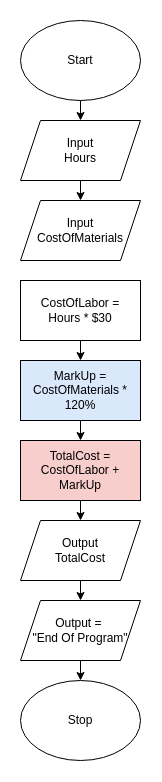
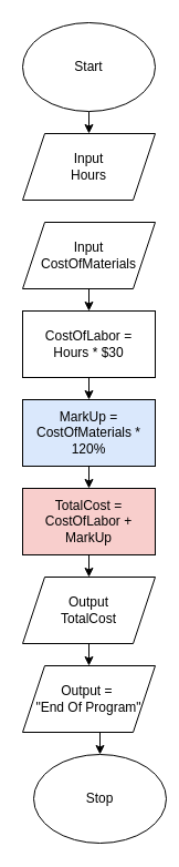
  <mxCell id="0" />
  <mxCell id="1" parent="0" />
  <mxCell id="2" style="edgeStyle=orthogonalEdgeStyle;rounded=0;orthogonalLoop=1;jettySize=auto;html=1;exitX=0.5;exitY=1;exitDx=0;exitDy=0;entryX=0.5;entryY=0;entryDx=0;entryDy=0;" edge="1" parent="1" source="3" target="5"><mxGeometry relative="1" as="geometry" /></mxCell>
  <mxCell id="3" value="Start" style="ellipse;whiteSpace=wrap;html=1;" vertex="1" parent="1"><mxGeometry x="20" y="20" width="120" height="80" as="geometry" /></mxCell>
- <mxCell id="4" style="edgeStyle=orthogonalEdgeStyle;rounded=0;orthogonalLoop=1;jettySize=auto;html=1;exitX=0.5;exitY=1;exitDx=0;exitDy=0;entryX=0.5;entryY=0;entryDx=0;entryDy=0;" edge="1" parent="1" source="5" target="7"><mxGeometry relative="1" as="geometry" /></mxCell>
  <mxCell id="5" value="Input&lt;div&gt;Hours&lt;/div&gt;" style="shape=parallelogram;perimeter=parallelogramPerimeter;whiteSpace=wrap;html=1;fixedSize=1;" vertex="1" parent="1"><mxGeometry x="20" y="120" width="120" height="60" as="geometry" /></mxCell>
+ <mxCell id="6" style="edgeStyle=orthogonalEdgeStyle;rounded=0;orthogonalLoop=1;jettySize=auto;html=1;exitX=0.5;exitY=1;exitDx=0;exitDy=0;entryX=0.5;entryY=0;entryDx=0;entryDy=0;" edge="1" parent="1" source="7" target="9"><mxGeometry relative="1" as="geometry" /></mxCell>
  <mxCell id="7" value="Input&lt;div&gt;CostOfMaterials&lt;/div&gt;" style="shape=parallelogram;perimeter=parallelogramPerimeter;whiteSpace=wrap;html=1;fixedSize=1;" vertex="1" parent="1"><mxGeometry x="20" y="200" width="120" height="60" as="geometry" /></mxCell>
  <mxCell id="8" style="edgeStyle=orthogonalEdgeStyle;rounded=0;orthogonalLoop=1;jettySize=auto;html=1;exitX=0.5;exitY=1;exitDx=0;exitDy=0;entryX=0.5;entryY=0;entryDx=0;entryDy=0;" edge="1" parent="1" source="9" target="11"><mxGeometry relative="1" as="geometry" /></mxCell>
  <mxCell id="9" value="CostOfLabor =&lt;div&gt;Hours * $30&lt;/div&gt;" style="rounded=0;whiteSpace=wrap;html=1;" vertex="1" parent="1"><mxGeometry x="20" y="280" width="120" height="60" as="geometry" /></mxCell>
  <mxCell id="10" style="edgeStyle=orthogonalEdgeStyle;rounded=0;orthogonalLoop=1;jettySize=auto;html=1;exitX=0.5;exitY=1;exitDx=0;exitDy=0;entryX=0.5;entryY=0;entryDx=0;entryDy=0;" edge="1" parent="1" source="11" target="13"><mxGeometry relative="1" as="geometry" /></mxCell>
  <mxCell id="11" value="MarkUp =&lt;div&gt;CostOfMaterials * 120%&lt;/div&gt;" style="rounded=0;whiteSpace=wrap;html=1;fillColor=#dae8fc;" vertex="1" parent="1"><mxGeometry x="20" y="360" width="120" height="60" as="geometry" /></mxCell>
  <mxCell id="12" style="edgeStyle=orthogonalEdgeStyle;rounded=0;orthogonalLoop=1;jettySize=auto;html=1;exitX=0.5;exitY=1;exitDx=0;exitDy=0;entryX=0.5;entryY=0;entryDx=0;entryDy=0;" edge="1" parent="1" source="13" target="15"><mxGeometry relative="1" as="geometry" /></mxCell>
  <mxCell id="13" value="TotalCost =&lt;div&gt;CostOfLabor + MarkUp&lt;/div&gt;" style="rounded=0;whiteSpace=wrap;html=1;fillColor=#f8cecc;" vertex="1" parent="1"><mxGeometry x="20" y="440" width="120" height="60" as="geometry" /></mxCell>
  <mxCell id="14" style="edgeStyle=orthogonalEdgeStyle;rounded=0;orthogonalLoop=1;jettySize=auto;html=1;exitX=0.5;exitY=1;exitDx=0;exitDy=0;entryX=0.5;entryY=0;entryDx=0;entryDy=0;" edge="1" parent="1" source="15" target="17"><mxGeometry relative="1" as="geometry" /></mxCell>
  <mxCell id="15" value="Output&lt;div&gt;TotalCost&lt;/div&gt;" style="shape=parallelogram;perimeter=parallelogramPerimeter;whiteSpace=wrap;html=1;fixedSize=1;" vertex="1" parent="1"><mxGeometry x="20" y="520" width="120" height="60" as="geometry" /></mxCell>
  <mxCell id="16" style="edgeStyle=orthogonalEdgeStyle;rounded=0;orthogonalLoop=1;jettySize=auto;html=1;exitX=0.5;exitY=1;exitDx=0;exitDy=0;entryX=0.5;entryY=0;entryDx=0;entryDy=0;" edge="1" parent="1" source="17" target="18"><mxGeometry relative="1" as="geometry" /></mxCell>
  <mxCell id="17" value="Output =&amp;nbsp;&lt;div&gt;&quot;End Of Program&quot;&lt;/div&gt;" style="shape=parallelogram;perimeter=parallelogramPerimeter;whiteSpace=wrap;html=1;fixedSize=1;" vertex="1" parent="1"><mxGeometry x="20" y="600" width="120" height="60" as="geometry" /></mxCell>
- <mxCell id="18" value="Stop" style="ellipse;whiteSpace=wrap;html=1;" vertex="1" parent="1"><mxGeometry x="20" y="680" width="120" height="80" as="geometry" /></mxCell>
+ <mxCell id="18" value="Stop" style="ellipse;whiteSpace=wrap;html=1;" vertex="1" parent="1"><mxGeometry x="30" y="680" width="120" height="80" as="geometry" /></mxCell>
